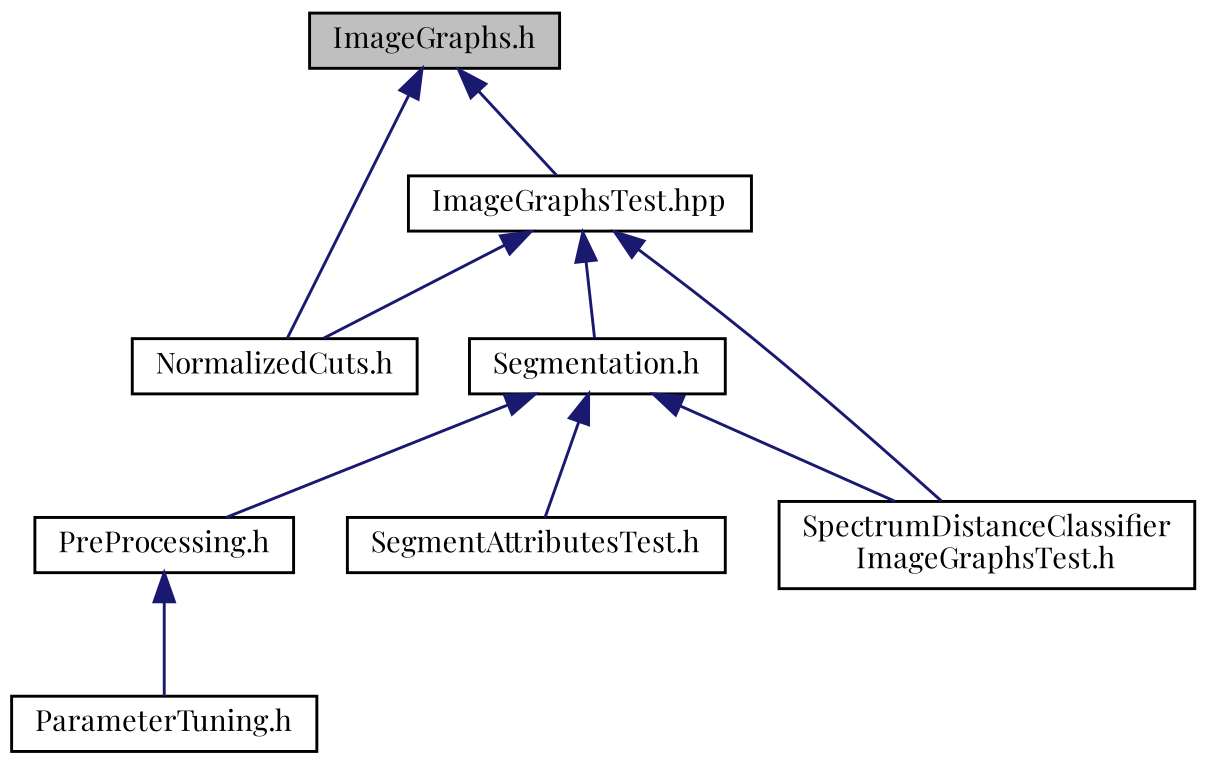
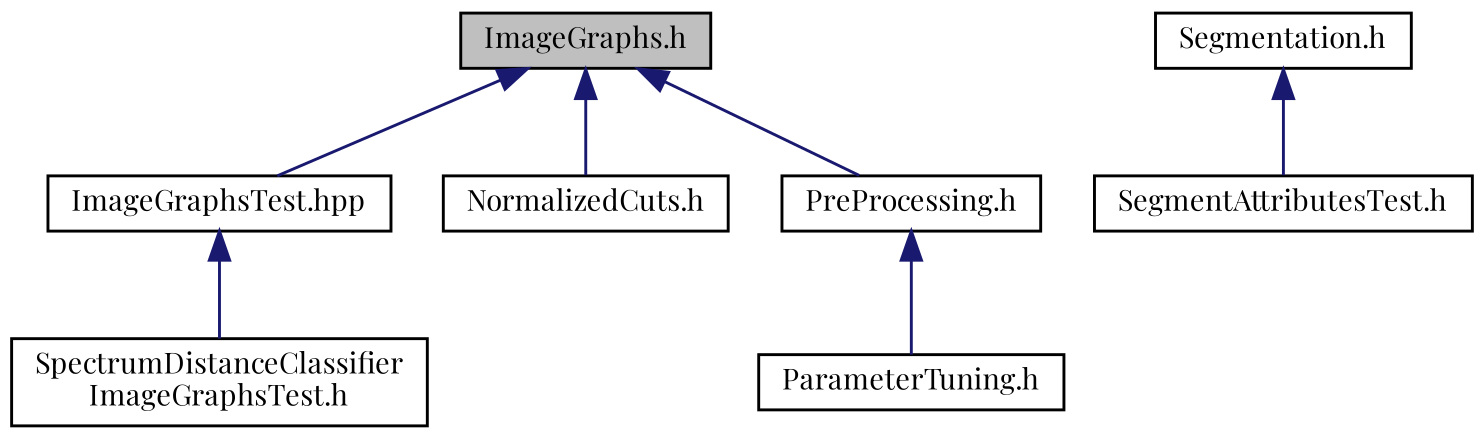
  digraph {
    fontname="Playfair Display"
    node [color=black fillcolor=white fontname="Playfair Display" fontsize=10 shape=record style=filled]
    edge [color=midnightblue dir=back fontname="Playfair Display" fontsize=10 labelfontname=Helvetica labelfontsize=10 style=solid]
    n1 [fillcolor=grey75 fontcolor=black height=0.2 label="ImageGraphs.h" width=0.4]
    n2 [height=0.2 label="ImageGraphsTest.hpp" width=0.4]
    n3 [height=0.2 label="NormalizedCuts.h" width=0.4]
    n4 [height=0.2 label="PreProcessing.h" width=0.4]
    n5 [height=0.2 label="Segmentation.h" width=0.4]
    n6 [height=0.2 label="SpectrumDistanceClassifier\lImageGraphsTest.h" width=0.4]
    n7 [height=0.2 label="SegmentAttributesTest.h" width=0.4]
    n8 [height=0.2 label="ParameterTuning.h" width=0.4]
    n1 -> n2
    n1 -> n3
-   n5 -> n4
-   n2 -> n3
-   n2 -> n5
+   n1 -> n4
    n2 -> n6
    n4 -> n8
-   n5 -> n6
    n5 -> n7
  }
